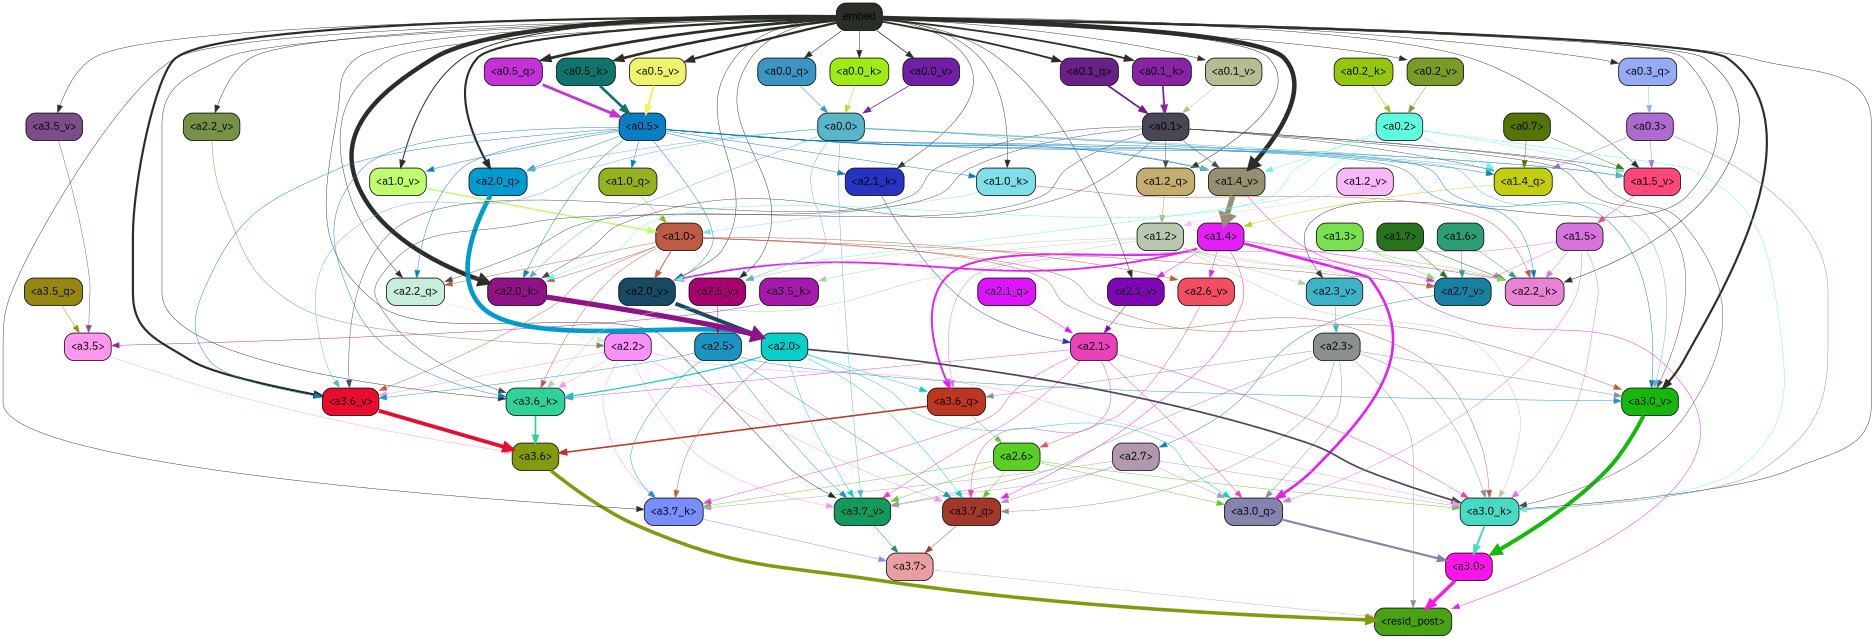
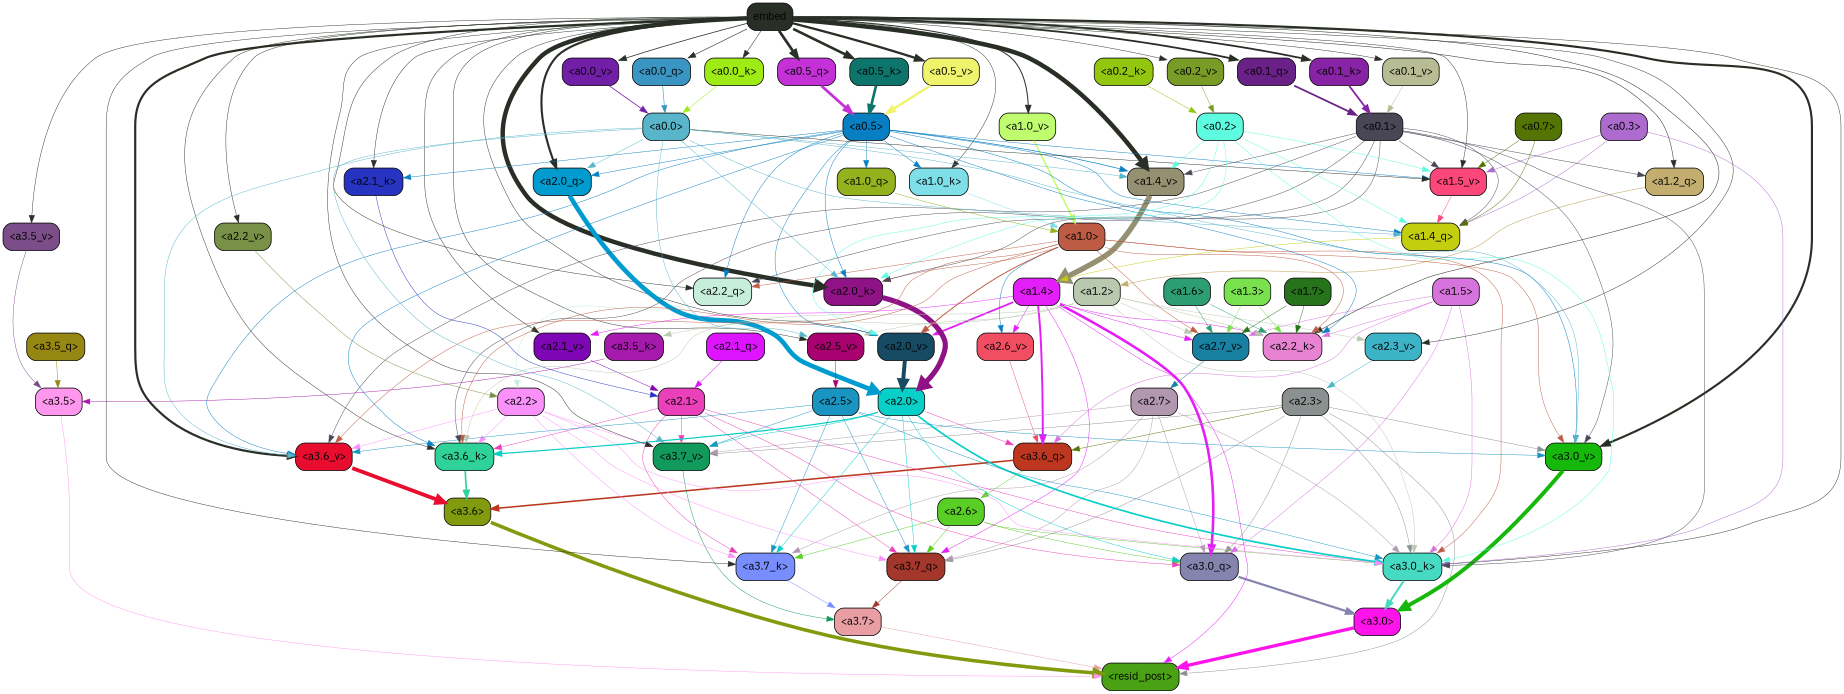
  strict digraph {
    fontname="IBM Plex Sans"
    splines=true
    node [color=black fontname="IBM Plex Sans" shape=box style="filled, rounded"]
    edge [color="#292f26" fontname="IBM Plex Sans" penwidth=0.6]
    "<a3.7>" [fillcolor="#e89ea3"]
    "<resid_post>" [fillcolor="#4ba114"]
    "<a3.6>" [fillcolor="#829b0e"]
    "<a3.5>" [fillcolor="#ff97ef"]
    "<a3.0>" [fillcolor="#ff13eb"]
    "<a2.3>" [fillcolor="#8b9190"]
    "<a3.7_q>" [fillcolor="#a3372b"]
    "<a3.6_q>" [fillcolor="#bc3620"]
    "<a3.0_q>" [fillcolor="#8584ae"]
    "<a3.0_k>" [fillcolor="#47dac2"]
    "<a3.7_v>" [fillcolor="#129a5d"]
    "<a3.0_v>" [fillcolor="#15b80b"]
    "<a2.6>" [fillcolor="#59ce24"]
    "<a3.7_k>" [fillcolor="#788efe"]
    "<a1.4>" [fillcolor="#e41ef6"]
    "<a2.2_k>" [fillcolor="#e883d3"]
    "<a2.7_v>" [fillcolor="#1880a1"]
    "<a2.6_v>" [fillcolor="#f14e62"]
    "<a2.1_v>" [fillcolor="#7e06b5"]
    "<a2.0_v>" [fillcolor="#174b64"]
    "<a2.7>" [fillcolor="#b298af"]
    "<a2.1>" [fillcolor="#ea40b9"]
    "<a2.0>" [fillcolor="#08cfc7"]
    "<a2.2>" [fillcolor="#fa91fa"]
    "<a3.6_k>" [fillcolor="#2fd39a"]
    "<a3.6_v>" [fillcolor="#e80c2f"]
    "<a3.5_q>" [fillcolor="#968713"]
    "<a3.5_k>" [fillcolor="#a519ac"]
    "<a3.5_v>" [fillcolor="#7b4d89"]
    "<a2.5>" [fillcolor="#1a95c2"]
    "<a1.5>" [fillcolor="#d773dc"]
    embed [fillcolor="#292f26"]
    "<a2.2_q>" [fillcolor="#c7eddb"]
    "<a2.0_q>" [fillcolor="#009ccf"]
    "<a2.1_k>" [fillcolor="#2734c2"]
    "<a2.0_k>" [fillcolor="#8f1387"]
    "<a2.5_v>" [fillcolor="#aa0170"]
    "<a2.3_v>" [fillcolor="#3db3c8"]
    "<a2.2_v>" [fillcolor="#789146"]
    "<a1.2_q>" [fillcolor="#c4ae6f"]
    "<a1.0_k>" [fillcolor="#7edfe8"]
    "<a1.5_v>" [fillcolor="#fb4779"]
    "<a1.4_v>" [fillcolor="#959071"]
    "<a1.0_v>" [fillcolor="#bffc6e"]
    "<a0.5_q>" [fillcolor="#c331d7"]
-   "<a0.3_q>" [fillcolor="#95abf6"]
    "<a0.1_q>" [fillcolor="#6a2187"]
    "<a0.0_q>" [fillcolor="#3b95c2"]
    "<a0.5_k>" [fillcolor="#0e756c"]
    "<a0.1_k>" [fillcolor="#8823a5"]
    "<a0.0_k>" [fillcolor="#9feb15"]
    "<a0.5_v>" [fillcolor="#f0f36c"]
    "<a0.2_v>" [fillcolor="#799c26"]
    "<a0.1_v>" [fillcolor="#b7bc94"]
    "<a0.0_v>" [fillcolor="#721fa8"]
    "<a1.2>" [fillcolor="#b8c9b0"]
    "<a1.0>" [fillcolor="#be5b45"]
    "<a0.5>" [fillcolor="#087fc2"]
    "<a0.3>" [fillcolor="#ad6bcf"]
    "<a0.1>" [fillcolor="#494656"]
    "<a0.0>" [fillcolor="#59b5c9"]
    "<a0.2>" [fillcolor="#5dfbdf"]
    "<a1.4_q>" [fillcolor="#c3ce0f"]
    "<a1.0_q>" [fillcolor="#94b21e"]
    "<a2.1_q>" [fillcolor="#df14ff"]
    "<a1.7>" [fillcolor="#27731b"]
    "<a1.6>" [fillcolor="#2d9d74"]
    "<a1.3>" [fillcolor="#78e14d"]
-   "<a1.2_v>" [fillcolor="#fbb8f8"]
    "<a0.7>" [fillcolor="#547504"]
    "<a0.2_k>" [fillcolor="#93c60e"]
    "<a3.7>" -> "<resid_post>" [color="#e89ea3"]
    "<a3.6>" -> "<resid_post>" [color="#829b0e" penwidth=4.648244500160217]
-   "<a3.5>" -> "<a3.6>" [color="#ff97ef"]
+   "<a3.5>" -> "<resid_post>" [color="#ff97ef"]
    "<a3.0>" -> "<resid_post>" [color="#ff13eb" penwidth=4.3288813829422]
    "<a2.3>" -> "<resid_post>" [color="#8b9190"]
    "<a2.3>" -> "<a3.7_q>" [color="#8b9190"]
-   "<a2.3>" -> "<a3.6_q>" [color="#8b9190"]
+   "<a2.3>" -> "<a3.6_q>" [color="#547504"]
    "<a2.3>" -> "<a3.0_q>" [color="#8b9190"]
    "<a2.3>" -> "<a3.0_k>" [color="#8b9190"]
    "<a2.3>" -> "<a3.7_v>" [color="#8b9190"]
    "<a2.3>" -> "<a3.0_v>" [color="#8b9190"]
    "<a3.7_q>" -> "<a3.7>" [color="#a3372b"]
    "<a3.6_q>" -> "<a3.6>" [color="#bc3620" penwidth=2.03758105635643]
    "<a3.6_q>" -> "<a2.6>" [color="#59ce24"]
    "<a3.0_q>" -> "<a3.0>" [color="#8584ae" penwidth=2.8638100624084473]
    "<a3.0_k>" -> "<a3.0>" [color="#47dac2" penwidth=2.6274144649505615]
    "<a3.7_v>" -> "<a3.7>" [color="#129a5d"]
    "<a3.0_v>" -> "<a3.0>" [color="#15b80b" penwidth=5.188832879066467]
    "<a2.6>" -> "<a3.7_q>" [color="#59ce24"]
    "<a2.6>" -> "<a3.0_q>" [color="#59ce24"]
    "<a2.6>" -> "<a3.0_k>" [color="#59ce24"]
-   "<a2.6>" -> "<a3.7_v>" [color="#59ce24"]
    "<a2.6>" -> "<a3.7_k>" [color="#59ce24"]
    "<a3.7_k>" -> "<a3.7>" [color="#788efe"]
    "<a1.4>" -> "<resid_post>" [color="#e41ef6"]
    "<a1.4>" -> "<a3.7_q>" [color="#e41ef6"]
    "<a1.4>" -> "<a3.6_q>" [color="#e41ef6" penwidth=2.5397292599081993]
    "<a1.4>" -> "<a3.0_q>" [color="#e41ef6" penwidth=3.3985572457313538]
    "<a1.4>" -> "<a2.2_k>" [color="#e41ef6"]
-   "<a1.4_v>" -> "<a2.7_v>" [color="#e41ef6"]
+   "<a1.4>" -> "<a2.7_v>" [color="#e41ef6"]
    "<a1.4>" -> "<a2.6_v>" [color="#e41ef6"]
    "<a1.4>" -> "<a2.1_v>" [color="#e41ef6"]
    "<a1.4>" -> "<a2.0_v>" [color="#e41ef6" penwidth=2.3308929204940796]
    "<a2.7_v>" -> "<a2.7>" [color="#1880a1"]
-   "<a2.6_v>" -> "<a2.6>" [color="#f14e62"]
+   "<a2.6_v>" -> "<a3.6_q>" [color="#f14e62"]
    "<a2.1_v>" -> "<a2.1>" [color="#7e06b5"]
    "<a2.0_v>" -> "<a2.0>" [color="#174b64" penwidth=5.211444020271301]
    "<a2.7>" -> "<a3.7_q>" [color="#b298af"]
    "<a2.7>" -> "<a3.0_q>" [color="#b298af"]
    "<a2.7>" -> "<a3.0_k>" [color="#b298af"]
    "<a2.7>" -> "<a3.7_v>" [color="#b298af"]
    "<a2.7>" -> "<a3.7_k>" [color="#b298af"]
    "<a2.1>" -> "<a3.7_q>" [color="#ea40b9"]
    "<a2.1>" -> "<a3.0_q>" [color="#ea40b9"]
    "<a2.1>" -> "<a3.0_k>" [color="#ea40b9"]
    "<a2.1>" -> "<a3.7_v>" [color="#ea40b9"]
    "<a2.1>" -> "<a3.7_k>" [color="#ea40b9"]
    "<a2.1>" -> "<a3.6_k>" [color="#ea40b9"]
    "<a2.0>" -> "<a3.7_q>" [color="#08cfc7"]
-   "<a2.0>" -> "<a3.6_q>" [color="#08cfc7"]
+   "<a2.0>" -> "<a3.6_q>" [color="#ea40b9"]
    "<a2.0>" -> "<a3.0_q>" [color="#08cfc7"]
-   "<a2.0>" -> "<a3.0_k>" [color="#494656" penwidth=2.205150544643402]
+   "<a2.0>" -> "<a3.0_k>" [color="#08cfc7" penwidth=2.205150544643402]
    "<a2.0>" -> "<a3.7_v>" [color="#08cfc7"]
-   "<a2.0>" -> "<a3.7_k>" [color="#be5b45"]
+   "<a2.0>" -> "<a3.7_k>" [color="#08cfc7"]
    "<a2.0>" -> "<a3.6_k>" [color="#08cfc7" penwidth=1.5717863738536835]
    "<a2.2>" -> "<a3.7_q>" [color="#fa91fa"]
    "<a2.2>" -> "<a3.0_k>" [color="#fa91fa"]
    "<a2.2>" -> "<a3.7_v>" [color="#fa91fa"]
    "<a2.2>" -> "<a3.7_k>" [color="#fa91fa"]
    "<a2.2>" -> "<a3.6_k>" [color="#fa91fa"]
    "<a2.2>" -> "<a3.6_v>" [color="#fa91fa"]
    "<a3.6_k>" -> "<a3.6>" [color="#2fd39a" penwidth=2.174198240041733]
    "<a3.6_v>" -> "<a3.6>" [color="#e80c2f" penwidth=5.002329230308533]
    "<a3.5_q>" -> "<a3.5>" [color="#968713"]
    "<a3.5_k>" -> "<a3.5>" [color="#a519ac"]
    "<a3.5_v>" -> "<a3.5>" [color="#7b4d89"]
    "<a2.5>" -> "<a3.7_q>" [color="#1a95c2"]
+   "<a2.5>" -> "<a3.0_k>" [color="#1a95c2"]
    "<a2.5>" -> "<a3.7_v>" [color="#1a95c2"]
    "<a2.5>" -> "<a3.0_v>" [color="#1a95c2"]
    "<a2.5>" -> "<a3.7_k>" [color="#1a95c2"]
    "<a2.5>" -> "<a3.6_v>" [color="#1a95c2"]
    "<a1.5>" -> "<a3.6_q>" [color="#d773dc"]
    "<a1.5>" -> "<a3.0_q>" [color="#d773dc"]
    "<a1.5>" -> "<a3.0_k>" [color="#d773dc"]
    "<a1.5>" -> "<a2.2_k>" [color="#d773dc"]
    "<a1.5>" -> "<a2.7_v>" [color="#d773dc"]
    embed -> "<a3.0_k>"
    embed -> "<a3.7_v>"
    embed -> "<a3.0_v>" [penwidth=2.812090039253235]
    embed -> "<a3.7_k>"
    embed -> "<a2.2_k>" [penwidth=0.6694881916046143]
    embed -> "<a2.1_v>"
    embed -> "<a2.0_v>"
    embed -> "<a3.6_k>"
    embed -> "<a3.6_v>" [penwidth=2.882729172706604]
    embed -> "<a3.5_v>"
    embed -> "<a2.2_q>"
    embed -> "<a2.0_q>" [penwidth=2.773140072822571]
    embed -> "<a2.1_k>"
    embed -> "<a2.0_k>" [penwidth=5.809704422950745]
    embed -> "<a2.5_v>"
    embed -> "<a2.3_v>"
    embed -> "<a2.2_v>"
    embed -> "<a1.2_q>" [penwidth=0.6789929866790771]
    embed -> "<a1.0_k>"
    embed -> "<a1.5_v>"
    embed -> "<a1.4_v>" [penwidth=5.930049657821655]
    embed -> "<a1.0_v>" [penwidth=1.3246397972106934]
    embed -> "<a0.5_q>" [penwidth=3.5961478650569916]
-   embed -> "<a0.3_q>"
    embed -> "<a0.1_q>" [penwidth=2.3697519302368164]
    embed -> "<a0.0_q>" [penwidth=0.7816102504730225]
    embed -> "<a0.5_k>" [penwidth=3.417628586292267]
    embed -> "<a0.1_k>" [penwidth=2.365019917488098]
    embed -> "<a0.0_k>" [penwidth=0.6479218006134033]
    embed -> "<a0.5_v>" [penwidth=2.9912296533584595]
    embed -> "<a0.2_v>"
    embed -> "<a0.1_v>"
    embed -> "<a0.0_v>" [penwidth=1.0032603740692139]
    "<a2.2_q>" -> "<a2.2>" [color="#c7eddb" penwidth=0.6299107074737549]
    "<a2.0_q>" -> "<a2.0>" [color="#009ccf" penwidth=6.081655263900757]
    "<a2.1_k>" -> "<a2.1>" [color="#2734c2"]
    "<a2.0_k>" -> "<a2.0>" [color="#8f1387" penwidth=6.795950889587402]
    "<a2.5_v>" -> "<a2.5>" [color="#aa0170"]
    "<a2.3_v>" -> "<a2.3>" [color="#3db3c8"]
    "<a2.2_v>" -> "<a2.2>" [color="#789146"]
    "<a1.2_q>" -> "<a1.2>" [color="#c4ae6f" penwidth=0.7635738849639893]
    "<a1.0_k>" -> "<a1.0>" [color="#7edfe8"]
-   "<a1.5_v>" -> "<a1.5>" [color="#fb4779"]
+   "<a1.5_v>" -> "<a1.4_q>" [color="#fb4779"]
    "<a1.4_v>" -> "<a1.4>" [color="#959071" penwidth=7.066803693771362]
    "<a1.0_v>" -> "<a1.0>" [color="#bffc6e" penwidth=1.970656156539917]
    "<a0.5_q>" -> "<a0.5>" [color="#c331d7" penwidth=3.6266062557697296]
-   "<a0.3_q>" -> "<a0.3>" [color="#95abf6"]
    "<a0.1_q>" -> "<a0.1>" [color="#6a2187" penwidth=2.2995558977127075]
    "<a0.0_q>" -> "<a0.0>" [color="#3b95c2" penwidth=0.7591052055358887]
    "<a0.5_k>" -> "<a0.5>" [color="#0e756c" penwidth=3.475644141435623]
    "<a0.1_k>" -> "<a0.1>" [color="#8823a5" penwidth=2.3508740663528442]
    "<a0.0_k>" -> "<a0.0>" [color="#9feb15" penwidth=0.6416475772857666]
    "<a0.5_v>" -> "<a0.5>" [color="#f0f36c" penwidth=3.019147038459778]
    "<a0.2_v>" -> "<a0.2>" [color="#799c26"]
    "<a0.1_v>" -> "<a0.1>" [color="#b7bc94"]
    "<a0.0_v>" -> "<a0.0>" [color="#721fa8" penwidth=1.0116496086120605]
    "<a1.2>" -> "<a3.0_k>" [color="#b8c9b0"]
    "<a1.2>" -> "<a2.2_k>" [color="#b8c9b0"]
    "<a1.2>" -> "<a2.7_v>" [color="#b8c9b0"]
    "<a1.2>" -> "<a3.6_k>" [color="#b8c9b0"]
    "<a1.2>" -> "<a3.5_k>" [color="#b8c9b0"]
    "<a1.2>" -> "<a2.5_v>" [color="#b8c9b0"]
    "<a1.2>" -> "<a2.3_v>" [color="#b8c9b0"]
    "<a1.0>" -> "<a3.0_k>" [color="#be5b45"]
    "<a1.0>" -> "<a3.0_v>" [color="#be5b45"]
-   "<a1.0_k>" -> "<a2.2_k>" [color="#be5b45"]
+   "<a1.0>" -> "<a2.2_k>" [color="#be5b45"]
    "<a1.0>" -> "<a2.7_v>" [color="#be5b45"]
-   "<a1.0>" -> "<a2.6_v>" [color="#be5b45"]
+   "<a1.0>" -> "<a2.6_v>" [color="#087fc2"]
    "<a1.0>" -> "<a2.0_v>" [color="#be5b45" penwidth=1.2632839679718018]
    "<a1.0>" -> "<a3.6_k>" [color="#be5b45"]
    "<a1.0>" -> "<a3.6_v>" [color="#be5b45"]
    "<a1.0>" -> "<a2.2_q>" [color="#be5b45"]
    "<a1.0>" -> "<a2.0_k>" [color="#be5b45"]
    "<a0.5>" -> "<a3.0_v>" [color="#087fc2" penwidth=0.6281400918960571]
    "<a0.5>" -> "<a2.2_k>" [color="#087fc2"]
    "<a0.5>" -> "<a2.0_v>" [color="#087fc2"]
    "<a0.5>" -> "<a3.6_k>" [color="#087fc2"]
    "<a0.5>" -> "<a3.6_v>" [color="#087fc2"]
    "<a0.5>" -> "<a2.2_q>" [color="#087fc2"]
    "<a0.5>" -> "<a2.0_q>" [color="#087fc2"]
    "<a0.5>" -> "<a2.1_k>" [color="#087fc2"]
    "<a0.5>" -> "<a2.0_k>" [color="#087fc2" penwidth=0.6196913719177246]
    "<a0.5>" -> "<a1.0_k>" [color="#087fc2"]
    "<a0.5>" -> "<a1.5_v>" [color="#087fc2"]
    "<a0.5>" -> "<a1.4_v>" [color="#087fc2" penwidth=0.9038386344909668]
-   "<a0.5>" -> "<a1.0_v>" [color="#087fc2"]
    "<a0.5>" -> "<a1.4_q>" [color="#087fc2"]
    "<a0.5>" -> "<a1.0_q>" [color="#087fc2"]
    "<a0.3>" -> "<a3.0_k>" [color="#ad6bcf"]
    "<a0.3>" -> "<a1.5_v>" [color="#ad6bcf"]
    "<a0.3>" -> "<a1.4_q>" [color="#ad6bcf"]
    "<a0.1>" -> "<a3.0_k>" [color="#494656"]
    "<a0.1>" -> "<a3.0_v>" [color="#494656"]
    "<a0.1>" -> "<a3.6_k>" [color="#494656"]
    "<a0.1>" -> "<a3.6_v>" [color="#494656"]
    "<a0.1>" -> "<a2.2_q>" [color="#494656"]
    "<a0.1>" -> "<a2.0_k>" [color="#494656"]
    "<a0.1>" -> "<a1.2_q>" [color="#494656"]
    "<a0.1>" -> "<a1.5_v>" [color="#494656"]
    "<a0.1>" -> "<a1.4_v>" [color="#494656"]
    "<a0.1>" -> "<a1.4_q>" [color="#494656"]
    "<a0.0>" -> "<a3.7_v>" [color="#59b5c9"]
    "<a0.0>" -> "<a3.0_v>" [color="#59b5c9"]
    "<a0.0>" -> "<a3.6_v>" [color="#59b5c9"]
    "<a0.0>" -> "<a2.0_q>" [color="#59b5c9"]
    "<a0.0>" -> "<a2.0_k>" [color="#59b5c9"]
    "<a0.0>" -> "<a2.5_v>" [color="#59b5c9"]
-   "<a0.0>" -> "<a1.5_v>" [color="#59b5c9"]
+   "<a0.0>" -> "<a1.5_v>"
    "<a0.0>" -> "<a1.4_v>" [color="#59b5c9"]
    "<a0.0>" -> "<a1.4_q>" [color="#59b5c9"]
    "<a0.2>" -> "<a3.0_k>" [color="#5dfbdf"]
    "<a0.2>" -> "<a2.0_v>" [color="#5dfbdf"]
    "<a0.2>" -> "<a2.0_k>" [color="#5dfbdf"]
    "<a0.2>" -> "<a1.5_v>" [color="#5dfbdf"]
    "<a0.2>" -> "<a1.4_v>" [color="#5dfbdf"]
    "<a0.2>" -> "<a1.4_q>" [color="#5dfbdf"]
    "<a1.4_q>" -> "<a1.4>" [color="#c3ce0f"]
    "<a1.0_q>" -> "<a1.0>" [color="#94b21e"]
    "<a2.1_q>" -> "<a2.1>" [color="#df14ff"]
    "<a1.7>" -> "<a2.2_k>" [color="#27731b"]
    "<a1.7>" -> "<a2.7_v>" [color="#27731b"]
    "<a1.6>" -> "<a2.2_k>" [color="#2d9d74"]
    "<a1.6>" -> "<a2.7_v>" [color="#2d9d74"]
    "<a1.3>" -> "<a2.2_k>" [color="#78e14d"]
    "<a1.3>" -> "<a2.7_v>" [color="#78e14d"]
-   "<a1.2_v>" -> "<a1.2>" [color="#fbb8f8"]
    "<a0.7>" -> "<a1.5_v>" [color="#547504"]
    "<a0.7>" -> "<a1.4_q>" [color="#547504"]
    "<a0.2_k>" -> "<a0.2>" [color="#93c60e"]
  }
